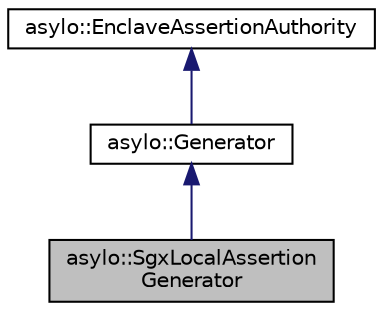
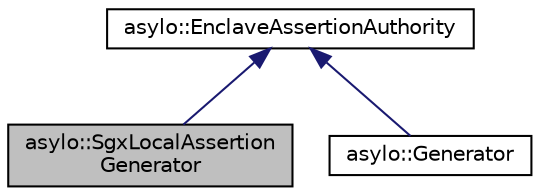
  digraph {
    node [color=black fillcolor=white fontname=Helvetica fontsize=10 shape=record style=filled]
    edge [color=midnightblue dir=back fontname=Helvetica fontsize=10 labelfontname=Helvetica labelfontsize=10 style=solid]
    n1 [fillcolor=grey75 fontcolor=black height=0.2 label="asylo::SgxLocalAssertion\lGenerator" width=0.4]
    n2 [height=0.2 label="asylo::Generator" width=0.4]
    n3 [height=0.2 label="asylo::EnclaveAssertionAuthority" width=0.4]
-   n2 -> n1
+   n3 -> n1
    n3 -> n2
  }
